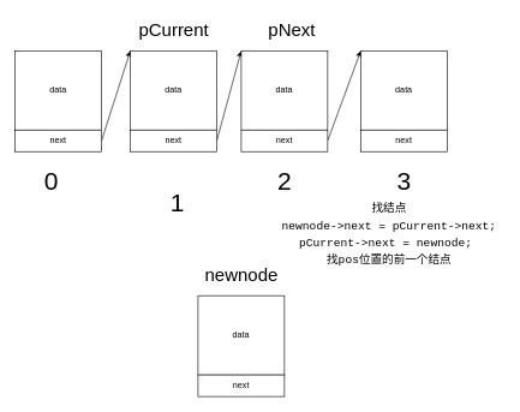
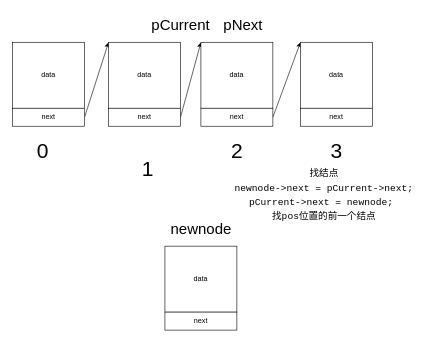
  <mxCell id="0" />
  <mxCell id="1" parent="0" />
  <mxCell id="2" value="data" style="whiteSpace=wrap;html=1;" parent="1" vertex="1"><mxGeometry x="20" y="70" width="120" height="110" as="geometry" /></mxCell>
  <mxCell id="3" style="edgeStyle=none;html=1;exitX=1;exitY=0.5;exitDx=0;exitDy=0;entryX=0;entryY=0;entryDx=0;entryDy=0;fontSize=25;" edge="1" parent="1" source="4" target="5"><mxGeometry relative="1" as="geometry" /></mxCell>
  <mxCell id="4" value="next" style="whiteSpace=wrap;html=1;" parent="1" vertex="1"><mxGeometry x="20" y="180" width="120" height="30" as="geometry" /></mxCell>
  <mxCell id="5" value="data" style="whiteSpace=wrap;html=1;" parent="1" vertex="1"><mxGeometry x="180" y="70" width="120" height="110" as="geometry" /></mxCell>
  <mxCell id="6" style="edgeStyle=none;html=1;exitX=1;exitY=0.5;exitDx=0;exitDy=0;entryX=0;entryY=0;entryDx=0;entryDy=0;fontSize=25;" edge="1" parent="1" source="7" target="8"><mxGeometry relative="1" as="geometry" /></mxCell>
  <mxCell id="7" value="next" style="whiteSpace=wrap;html=1;" parent="1" vertex="1"><mxGeometry x="180" y="180" width="120" height="30" as="geometry" /></mxCell>
  <mxCell id="8" value="data" style="whiteSpace=wrap;html=1;" parent="1" vertex="1"><mxGeometry x="334" y="70" width="120" height="110" as="geometry" /></mxCell>
  <mxCell id="9" style="edgeStyle=none;html=1;exitX=1;exitY=0.5;exitDx=0;exitDy=0;entryX=0;entryY=0;entryDx=0;entryDy=0;fontSize=25;" edge="1" parent="1" source="10" target="11"><mxGeometry relative="1" as="geometry" /></mxCell>
  <mxCell id="10" value="next" style="whiteSpace=wrap;html=1;" parent="1" vertex="1"><mxGeometry x="334" y="180" width="120" height="30" as="geometry" /></mxCell>
  <mxCell id="11" value="data" style="whiteSpace=wrap;html=1;" parent="1" vertex="1"><mxGeometry x="500" y="70" width="120" height="110" as="geometry" /></mxCell>
  <mxCell id="12" value="next" style="whiteSpace=wrap;html=1;" parent="1" vertex="1"><mxGeometry x="500" y="180" width="120" height="30" as="geometry" /></mxCell>
  <mxCell id="13" value="data" style="whiteSpace=wrap;html=1;" parent="1" vertex="1"><mxGeometry x="274" y="410" width="120" height="110" as="geometry" /></mxCell>
  <mxCell id="14" value="next" style="whiteSpace=wrap;html=1;" parent="1" vertex="1"><mxGeometry x="274" y="520" width="120" height="30" as="geometry" /></mxCell>
- <mxCell id="15" value="pCurrent&lt;br style=&quot;font-size: 25px;&quot;&gt;" style="text;html=1;align=center;verticalAlign=middle;resizable=0;points=[];autosize=1;strokeColor=none;fillColor=none;fontSize=25;" parent="1" vertex="1"><mxGeometry x="185" y="20" width="110" height="40" as="geometry" /></mxCell>
+ <mxCell id="15" value="pCurrent&lt;br style=&quot;font-size: 25px;&quot;&gt;" style="text;html=1;align=center;verticalAlign=middle;resizable=0;points=[];autosize=1;strokeColor=none;fillColor=none;fontSize=25;" parent="1" vertex="1"><mxGeometry x="245" y="20" width="110" height="40" as="geometry" /></mxCell>
  <mxCell id="16" value="pNext" style="text;html=1;align=center;verticalAlign=middle;resizable=0;points=[];autosize=1;strokeColor=none;fillColor=none;fontSize=25;" parent="1" vertex="1"><mxGeometry x="364" y="20" width="80" height="40" as="geometry" /></mxCell>
  <mxCell id="17" value="newnode" style="text;html=1;align=center;verticalAlign=middle;resizable=0;points=[];autosize=1;strokeColor=none;fillColor=none;fontSize=25;" parent="1" vertex="1"><mxGeometry x="274" y="360" width="120" height="40" as="geometry" /></mxCell>
  <mxCell id="18" value="0" style="text;html=1;align=center;verticalAlign=middle;resizable=0;points=[];autosize=1;strokeColor=none;fillColor=none;fontSize=35;" parent="1" vertex="1"><mxGeometry x="55" y="225" width="30" height="50" as="geometry" /></mxCell>
  <mxCell id="19" value="1" style="text;html=1;align=center;verticalAlign=middle;resizable=0;points=[];autosize=1;strokeColor=none;fillColor=none;fontSize=35;" parent="1" vertex="1"><mxGeometry x="230" y="255" width="30" height="50" as="geometry" /></mxCell>
  <mxCell id="20" value="2" style="text;html=1;align=center;verticalAlign=middle;resizable=0;points=[];autosize=1;strokeColor=none;fillColor=none;fontSize=35;" parent="1" vertex="1"><mxGeometry x="379" y="225" width="30" height="50" as="geometry" /></mxCell>
  <mxCell id="21" value="3" style="text;html=1;align=center;verticalAlign=middle;resizable=0;points=[];autosize=1;strokeColor=none;fillColor=none;fontSize=35;" parent="1" vertex="1"><mxGeometry x="545" y="225" width="30" height="50" as="geometry" /></mxCell>
  <mxCell id="22" value="&lt;div style=&quot;background-color: rgb(255 , 255 , 255) ; font-family: &amp;#34;firacode nerd font&amp;#34; , &amp;#34;menlo&amp;#34; , &amp;#34;monaco&amp;#34; , &amp;#34;courier new&amp;#34; , monospace ; font-size: 16px ; line-height: 24px&quot;&gt;&lt;div&gt;&lt;span&gt;找结点&lt;/span&gt;&lt;/div&gt;&lt;div&gt;&lt;span&gt;newnode-&amp;gt;next = pCurrent-&amp;gt;next;&lt;/span&gt;&lt;/div&gt;&lt;div&gt;&lt;span&gt;pCurrent-&amp;gt;next = newnode;&amp;nbsp;&lt;/span&gt;&lt;/div&gt;&lt;div&gt;&lt;span&gt;找pos位置的前一个结点&lt;/span&gt;&lt;/div&gt;&lt;/div&gt;" style="text;html=1;align=center;verticalAlign=middle;resizable=0;points=[];autosize=1;strokeColor=none;fillColor=none;fontSize=25;fontColor=#000000;" vertex="1" parent="1"><mxGeometry x="379" y="275" width="320" height="100" as="geometry" /></mxCell>
